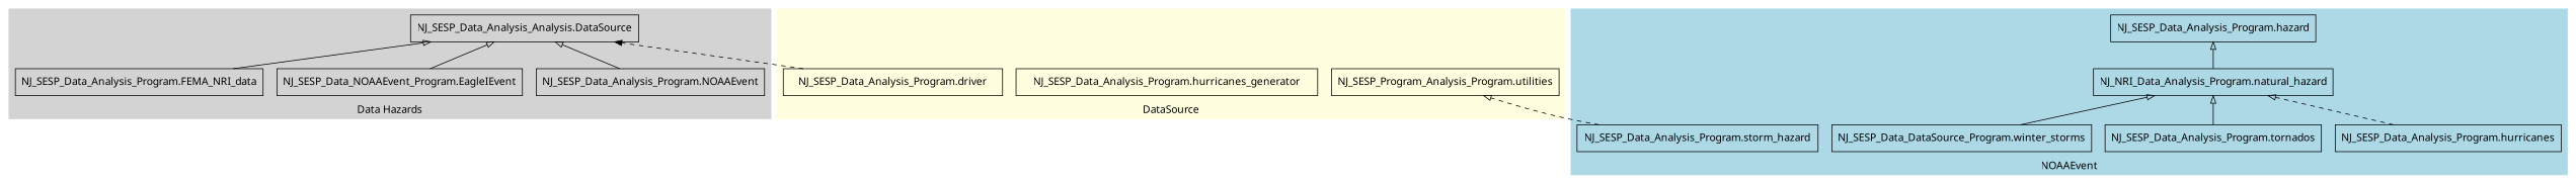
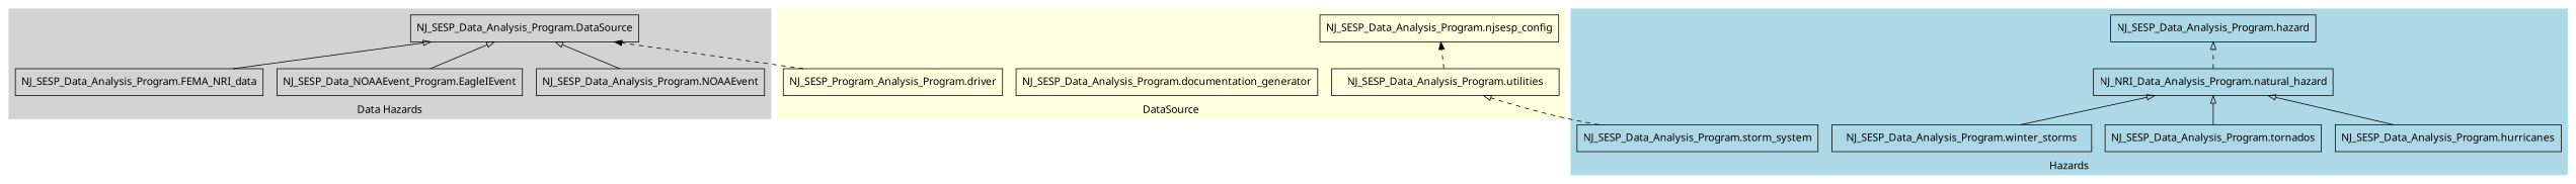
  digraph {
    fontname="Noto Sans"
    rankdir=BT
    node [fontname="Noto Sans" shape=box style=solid]
    edge [arrowhead=empty fontname="Noto Sans"]
-   "NJ_SESP_Data_Analysis_Program.DataSource" [label="NJ_SESP_Data_Analysis_Analysis.DataSource"]
+   "NJ_SESP_Data_Analysis_Program.DataSource"
    "NJ_SESP_Data_Analysis_Program.NOAAEvent"
    n3 [label="NJ_SESP_Data_NOAAEvent_Program.EagleIEvent"]
    "NJ_SESP_Data_Analysis_Program.FEMA_NRI_data"
    "NJ_SESP_Data_Analysis_Program.hazard"
    n6 [label="NJ_NRI_Data_Analysis_Program.natural_hazard"]
    "NJ_SESP_Data_Analysis_Program.hurricanes"
    "NJ_SESP_Data_Analysis_Program.tornados"
-   "NJ_SESP_Data_Analysis_Program.winter_storms" [label="NJ_SESP_Data_DataSource_Program.winter_storms"]
-   "NJ_SESP_Data_Analysis_Program.storm_system" [label="NJ_SESP_Data_Analysis_Program.storm_hazard"]
-   "NJ_SESP_Data_Analysis_Program.utilities" [label="NJ_SESP_Program_Analysis_Program.utilities"]
-   "NJ_SESP_Data_Analysis_Program.documentation_generator" [label="NJ_SESP_Data_Analysis_Program.hurricanes_generator"]
-   "NJ_SESP_Data_Analysis_Program.driver"
+   "NJ_SESP_Data_Analysis_Program.winter_storms"
+   "NJ_SESP_Data_Analysis_Program.storm_system"
+   "NJ_SESP_Data_Analysis_Program.utilities"
+   "NJ_SESP_Data_Analysis_Program.njsesp_config"
+   "NJ_SESP_Data_Analysis_Program.documentation_generator"
+   "NJ_SESP_Data_Analysis_Program.driver" [label="NJ_SESP_Program_Analysis_Program.driver"]
    subgraph cluster_1 {
      color=lightgrey
      label="Data Hazards"
      style=filled
      "NJ_SESP_Data_Analysis_Program.DataSource"
      "NJ_SESP_Data_Analysis_Program.NOAAEvent"
      n3
      "NJ_SESP_Data_Analysis_Program.FEMA_NRI_data"
    }
    subgraph cluster_2 {
      color=lightblue
-     label=NOAAEvent
+     label=Hazards
      style=filled
      "NJ_SESP_Data_Analysis_Program.hazard"
      n6
      "NJ_SESP_Data_Analysis_Program.hurricanes"
      "NJ_SESP_Data_Analysis_Program.tornados"
      "NJ_SESP_Data_Analysis_Program.winter_storms"
      "NJ_SESP_Data_Analysis_Program.storm_system"
    }
    subgraph cluster_3 {
      color=lightyellow
      label=DataSource
      style=filled
      "NJ_SESP_Data_Analysis_Program.utilities"
+     "NJ_SESP_Data_Analysis_Program.njsesp_config"
      "NJ_SESP_Data_Analysis_Program.documentation_generator"
      "NJ_SESP_Data_Analysis_Program.driver"
    }
    "NJ_SESP_Data_Analysis_Program.NOAAEvent" -> "NJ_SESP_Data_Analysis_Program.DataSource"
    n3 -> "NJ_SESP_Data_Analysis_Program.DataSource"
    "NJ_SESP_Data_Analysis_Program.FEMA_NRI_data" -> "NJ_SESP_Data_Analysis_Program.DataSource"
-   n6 -> "NJ_SESP_Data_Analysis_Program.hazard"
-   "NJ_SESP_Data_Analysis_Program.hurricanes" -> n6 [style=dashed]
+   n6 -> "NJ_SESP_Data_Analysis_Program.hazard" [style=dashed]
+   "NJ_SESP_Data_Analysis_Program.hurricanes" -> n6
    "NJ_SESP_Data_Analysis_Program.tornados" -> n6
    "NJ_SESP_Data_Analysis_Program.winter_storms" -> n6
    "NJ_SESP_Data_Analysis_Program.storm_system" -> "NJ_SESP_Data_Analysis_Program.utilities" [style=dashed]
+   "NJ_SESP_Data_Analysis_Program.utilities" -> "NJ_SESP_Data_Analysis_Program.njsesp_config" [style=dashed arrowhead=""]
    "NJ_SESP_Data_Analysis_Program.driver" -> "NJ_SESP_Data_Analysis_Program.DataSource" [style=dashed arrowhead=""]
  }
